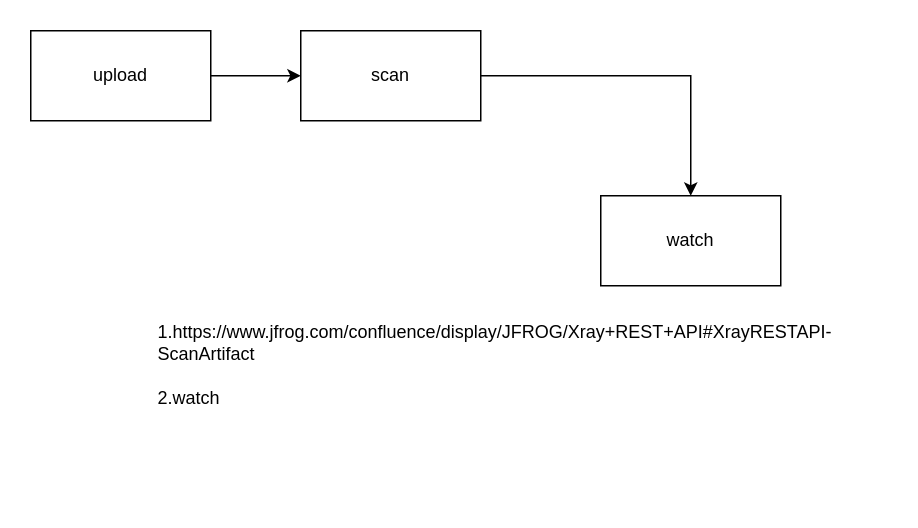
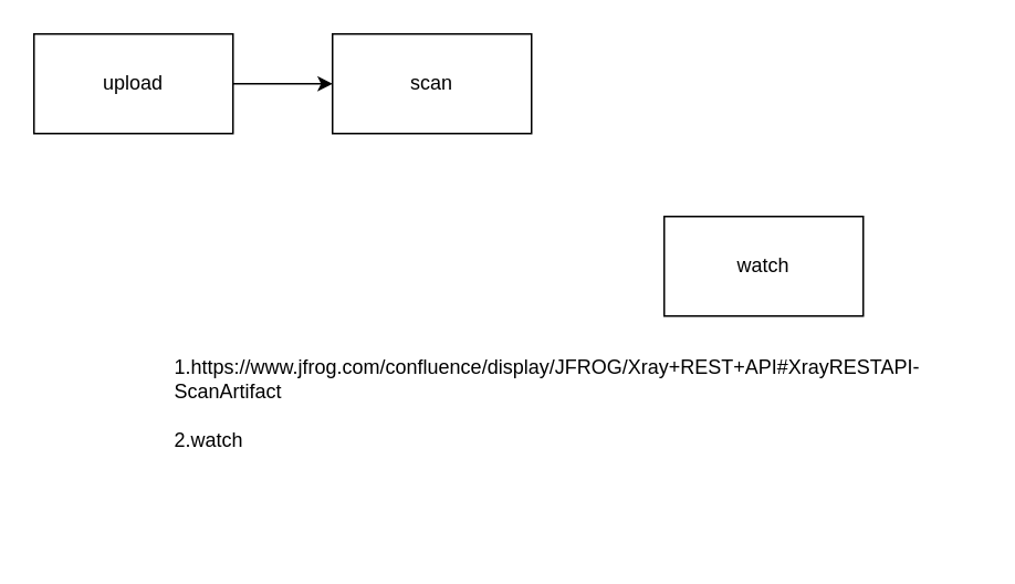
  <mxCell id="0" />
  <mxCell id="1" parent="0" />
  <mxCell id="2" style="edgeStyle=orthogonalEdgeStyle;rounded=0;orthogonalLoop=1;jettySize=auto;html=1;" edge="1" parent="1" source="3"><mxGeometry relative="1" as="geometry"><mxPoint x="200" y="50" as="targetPoint" /></mxGeometry></mxCell>
  <mxCell id="3" value="upload" style="rounded=0;whiteSpace=wrap;html=1;" vertex="1" parent="1"><mxGeometry x="20" y="20" width="120" height="60" as="geometry" /></mxCell>
- <mxCell id="4" value="" style="edgeStyle=orthogonalEdgeStyle;rounded=0;orthogonalLoop=1;jettySize=auto;html=1;" edge="1" parent="1" source="5" target="6"><mxGeometry relative="1" as="geometry" /></mxCell>
  <mxCell id="5" value="scan" style="rounded=0;whiteSpace=wrap;html=1;" vertex="1" parent="1"><mxGeometry x="200" y="20" width="120" height="60" as="geometry" /></mxCell>
  <mxCell id="6" value="watch" style="rounded=0;whiteSpace=wrap;html=1;" vertex="1" parent="1"><mxGeometry x="400" y="130" width="120" height="60" as="geometry" /></mxCell>
  <mxCell id="7" value="&lt;br&gt;1.https://www.jfrog.com/confluence/display/JFROG/Xray+REST+API#XrayRESTAPI-ScanArtifact&lt;br&gt;&lt;br&gt;2.watch" style="text;html=1;strokeColor=none;fillColor=none;spacing=5;spacingTop=-20;whiteSpace=wrap;overflow=hidden;rounded=0;" vertex="1" parent="1"><mxGeometry x="100" y="210" width="490" height="120" as="geometry" /></mxCell>
